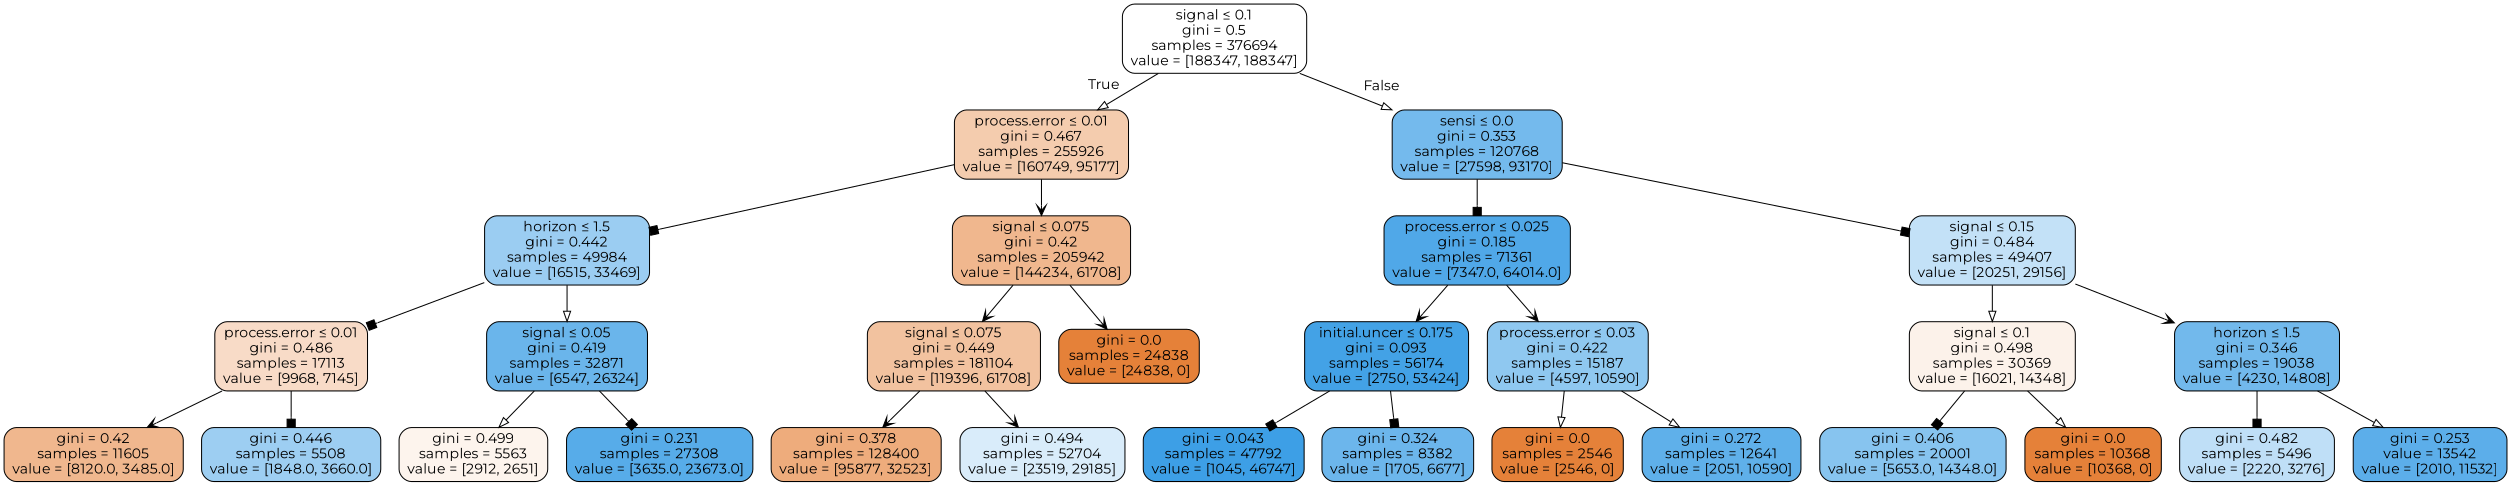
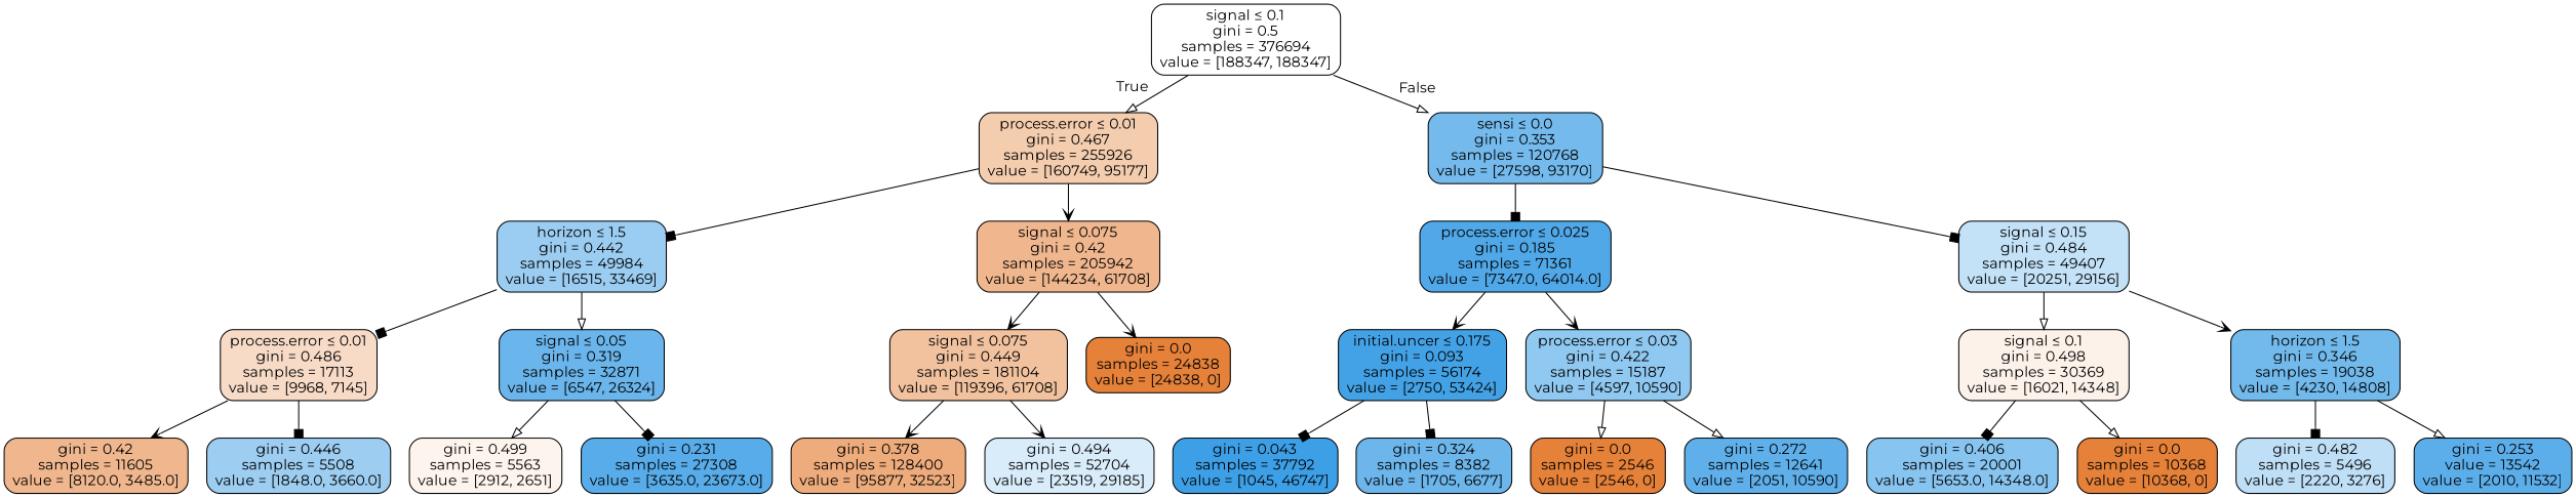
  digraph {
    fontname=Montserrat
    node [color=black fillcolor="#e58139" fontname=Montserrat shape=box style="filled, rounded"]
    edge [arrowhead=box fontname=Montserrat]
    n1 [fillcolor="#ffffff" label=<signal &le; 0.1<br/>gini = 0.5<br/>samples = 376694<br/>value = [188347, 188347]>]
    n2 [fillcolor="#f4ccae" label=<process.error &le; 0.01<br/>gini = 0.467<br/>samples = 255926<br/>value = [160749, 95177]>]
    n3 [fillcolor="#74baed" label=<sensi &le; 0.0<br/>gini = 0.353<br/>samples = 120768<br/>value = [27598, 93170]>]
    n4 [fillcolor="#9bcdf2" label=<horizon &le; 1.5<br/>gini = 0.442<br/>samples = 49984<br/>value = [16515, 33469]>]
    n5 [fillcolor="#f0b78e" label=<signal &le; 0.075<br/>gini = 0.42<br/>samples = 205942<br/>value = [144234, 61708]>]
    n6 [fillcolor="#50a8e8" label=<process.error &le; 0.025<br/>gini = 0.185<br/>samples = 71361<br/>value = [7347.0, 64014.0]>]
    n7 [fillcolor="#c3e1f7" label=<signal &le; 0.15<br/>gini = 0.484<br/>samples = 49407<br/>value = [20251, 29156]>]
    n8 [fillcolor="#f8dbc7" label=<process.error &le; 0.01<br/>gini = 0.486<br/>samples = 17113<br/>value = [9968, 7145]>]
-   n9 [fillcolor="#6ab5eb" label=<signal &le; 0.05<br/>gini = 0.419<br/>samples = 32871<br/>value = [6547, 26324]>]
+   n9 [fillcolor="#6ab5eb" label=<signal &le; 0.05<br/>gini = 0.319<br/>samples = 32871<br/>value = [6547, 26324]>]
    n10 [fillcolor="#f2c29f" label=<signal &le; 0.075<br/>gini = 0.449<br/>samples = 181104<br/>value = [119396, 61708]>]
    n11 [label=<gini = 0.0<br/>samples = 24838<br/>value = [24838, 0]>]
    n12 [fillcolor="#f0b78e" label=<gini = 0.42<br/>samples = 11605<br/>value = [8120.0, 3485.0]>]
    n13 [fillcolor="#9dcef2" label=<gini = 0.446<br/>samples = 5508<br/>value = [1848.0, 3660.0]>]
    n14 [fillcolor="#fdf4ed" label=<gini = 0.499<br/>samples = 5563<br/>value = [2912, 2651]>]
    n15 [fillcolor="#57ace9" label=<gini = 0.231<br/>samples = 27308<br/>value = [3635.0, 23673.0]>]
    n16 [fillcolor="#eeac7c" label=<gini = 0.378<br/>samples = 128400<br/>value = [95877, 32523]>]
    n17 [fillcolor="#d9ecfa" label=<gini = 0.494<br/>samples = 52704<br/>value = [23519, 29185]>]
    n18 [fillcolor="#43a2e6" label=<initial.uncer &le; 0.175<br/>gini = 0.093<br/>samples = 56174<br/>value = [2750, 53424]>]
    n19 [fillcolor="#8fc8f0" label=<process.error &le; 0.03<br/>gini = 0.422<br/>samples = 15187<br/>value = [4597, 10590]>]
    n20 [fillcolor="#fcf2ea" label=<signal &le; 0.1<br/>gini = 0.498<br/>samples = 30369<br/>value = [16021, 14348]>]
    n21 [fillcolor="#72b9ec" label=<horizon &le; 1.5<br/>gini = 0.346<br/>samples = 19038<br/>value = [4230, 14808]>]
-   n22 [fillcolor="#3d9fe6" label=<gini = 0.043<br/>samples = 47792<br/>value = [1045, 46747]>]
+   n22 [fillcolor="#3d9fe6" label=<gini = 0.043<br/>samples = 37792<br/>value = [1045, 46747]>]
    n23 [fillcolor="#6cb6ec" label=<gini = 0.324<br/>samples = 8382<br/>value = [1705, 6677]>]
    n24 [label=<gini = 0.0<br/>samples = 2546<br/>value = [2546, 0]>]
    n25 [fillcolor="#5fb0ea" label=<gini = 0.272<br/>samples = 12641<br/>value = [2051, 10590]>]
    n26 [fillcolor="#87c4ef" label=<gini = 0.406<br/>samples = 20001<br/>value = [5653.0, 14348.0]>]
    n27 [label=<gini = 0.0<br/>samples = 10368<br/>value = [10368, 0]>]
    n28 [fillcolor="#bfdff7" label=<gini = 0.482<br/>samples = 5496<br/>value = [2220, 3276]>]
    n29 [fillcolor="#5caeea" label=<gini = 0.253<br/>value = 13542<br/>value = [2010, 11532]>]
    n1 -> n2 [arrowhead=onormal headlabel=True labelangle=45 labeldistance=2.5]
    n1 -> n3 [arrowhead=onormal headlabel=False labelangle=-45 labeldistance=2.5]
    n2 -> n4
    n2 -> n5 [arrowhead=vee]
    n3 -> n6
    n3 -> n7
    n4 -> n8
    n4 -> n9 [arrowhead=onormal]
    n5 -> n10 [arrowhead=vee]
    n5 -> n11 [arrowhead=vee]
    n6 -> n18 [arrowhead=vee]
    n6 -> n19 [arrowhead=vee]
    n7 -> n20 [arrowhead=onormal]
    n7 -> n21 [arrowhead=vee]
    n8 -> n12 [arrowhead=vee]
    n8 -> n13
    n9 -> n14 [arrowhead=onormal]
    n9 -> n15
    n10 -> n16 [arrowhead=vee]
    n10 -> n17 [arrowhead=vee]
    n18 -> n22
    n18 -> n23
    n19 -> n24 [arrowhead=onormal]
    n19 -> n25 [arrowhead=onormal]
    n20 -> n26
    n20 -> n27 [arrowhead=onormal]
    n21 -> n28
    n21 -> n29 [arrowhead=onormal]
  }
